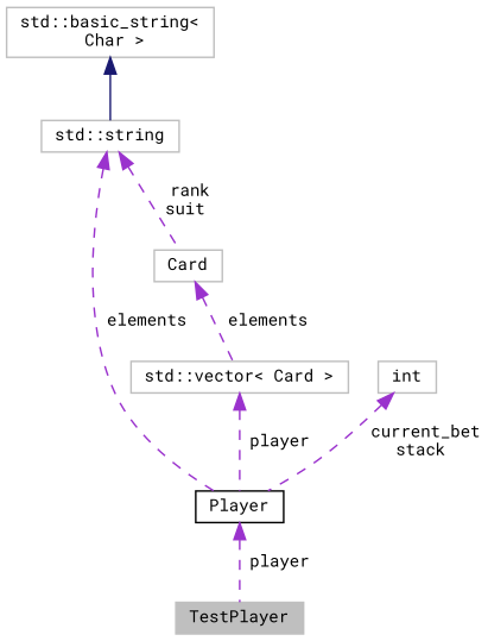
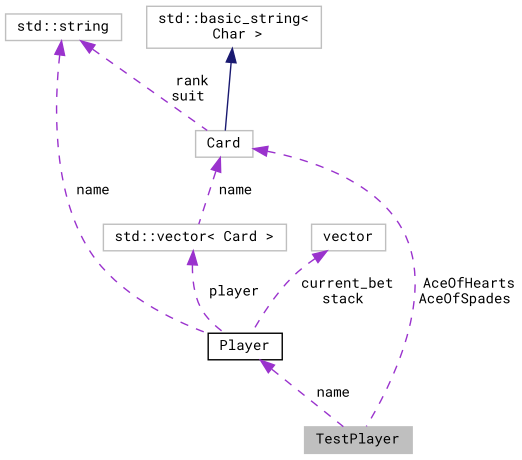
  digraph {
    fontname="Roboto Mono"
    node [color=grey75 fillcolor=white fontname="Roboto Mono" fontsize=10 shape=record style=filled]
    edge [color=darkorchid3 dir=back fontname="Roboto Mono" fontsize=10 labelfontname=Helvetica labelfontsize=10 style=dashed]
    n1 [fillcolor=grey75 fontcolor=black height=0.2 label=TestPlayer width=0.4]
    n2 [color=black height=0.2 label=Player width=0.4]
    n3 [height=0.2 label="std::vector\< Card \>" width=0.4]
    n4 [height=0.2 label=Card width=0.4]
    n5 [height=0.2 label="std::string" width=0.4]
    n6 [height=0.2 label="std::basic_string\<\l Char \>" width=0.4]
-   n7 [height=0.2 label=int width=0.4]
-   n2 -> n1 [label=" player"]
+   n7 [height=0.2 label=vector width=0.4]
+   n2 -> n1 [label=" name"]
    n3 -> n2 [label=" player"]
-   n4 -> n3 [label=" elements"]
-   n5 -> n2 [label=" elements"]
+   n4 -> n1 [label=" AceOfHearts\nAceOfSpades"]
+   n4 -> n3 [label=" name"]
+   n5 -> n2 [label=" name"]
    n5 -> n4 [label=" rank\nsuit"]
-   n6 -> n5 [color=midnightblue style=solid]
+   n6 -> n4 [color=midnightblue style=solid]
    n7 -> n2 [label=" current_bet\nstack"]
  }
